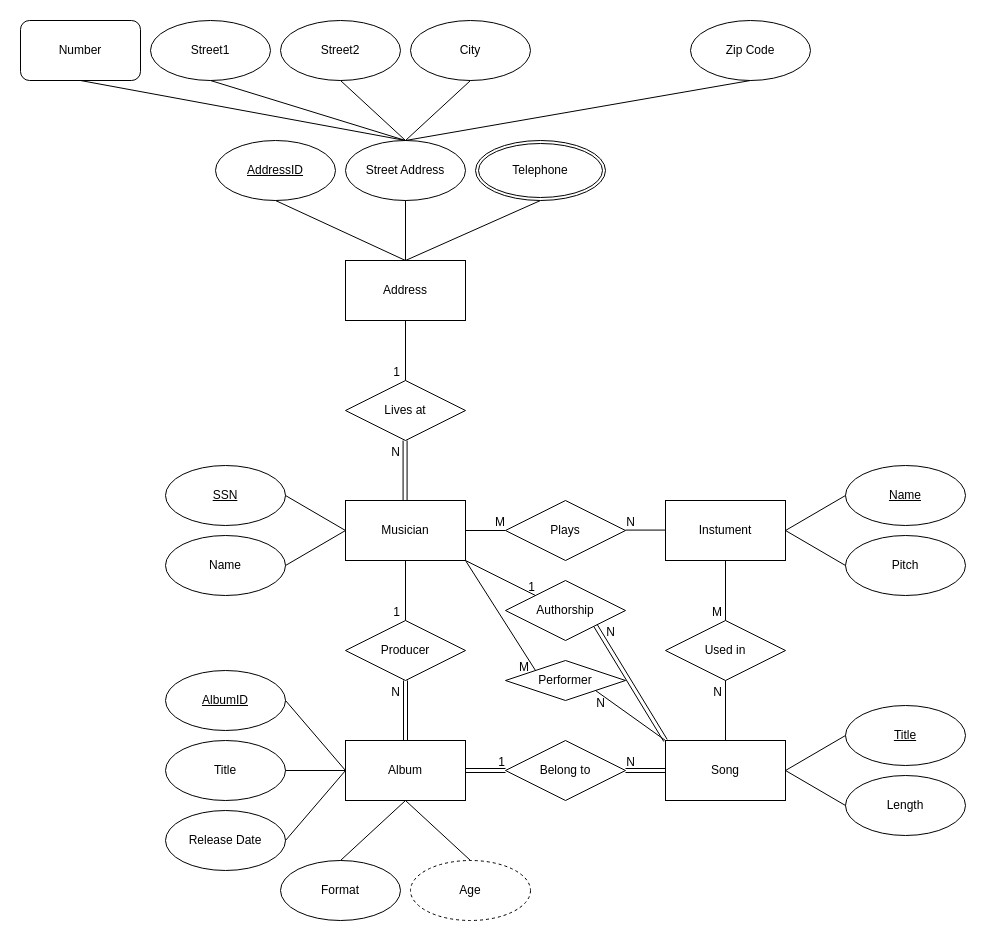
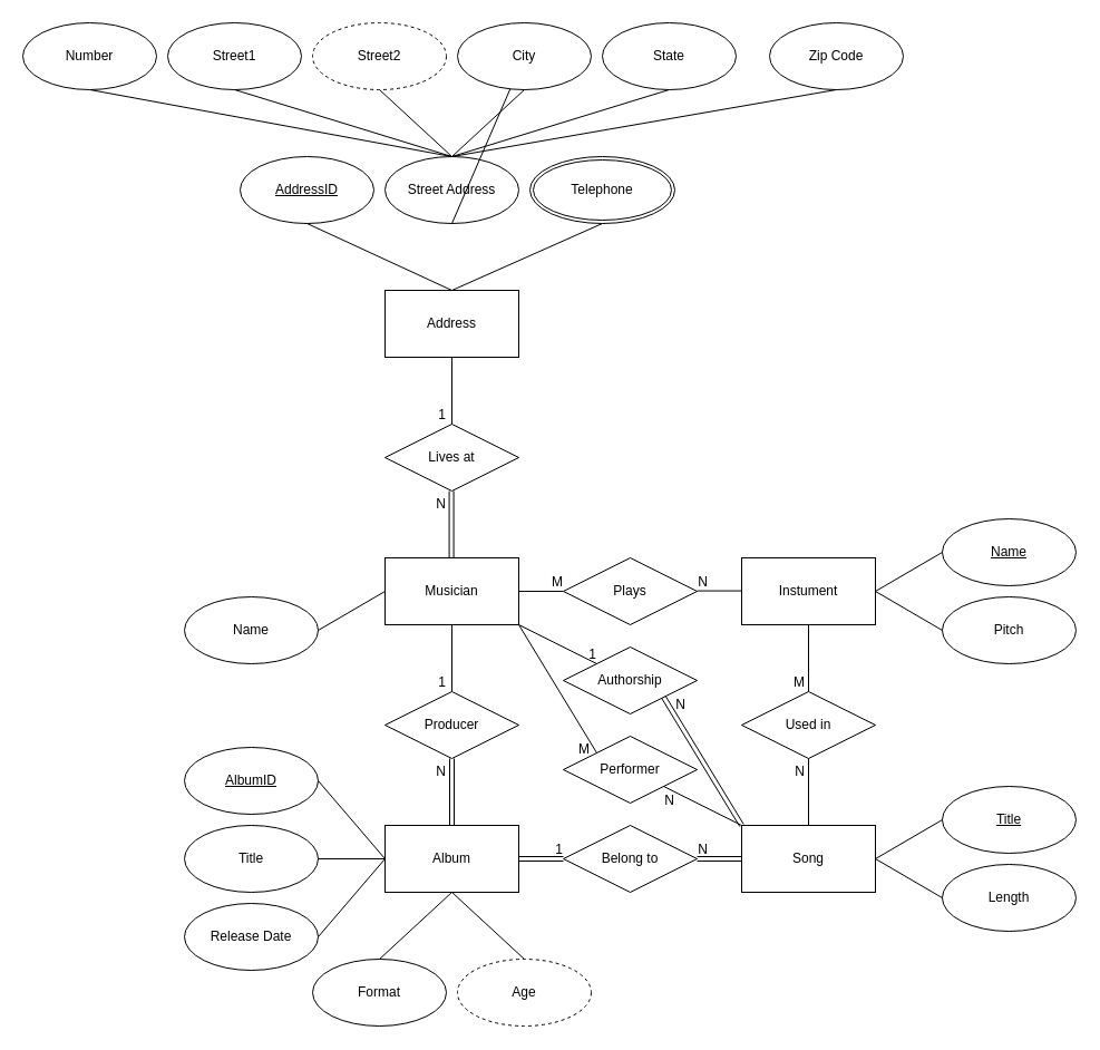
  <mxCell id="0" />
  <mxCell id="1" parent="0" />
  <mxCell id="2" value="Musician" style="rounded=0;whiteSpace=wrap;html=1;" vertex="1" parent="1"><mxGeometry x="345" y="500" width="120" height="60" as="geometry" /></mxCell>
  <mxCell id="3" value="Instument" style="rounded=0;whiteSpace=wrap;html=1;" vertex="1" parent="1"><mxGeometry x="665" y="500" width="120" height="60" as="geometry" /></mxCell>
  <mxCell id="4" value="Address" style="whiteSpace=wrap;html=1;" vertex="1" parent="1"><mxGeometry x="345" y="260" width="120" height="60" as="geometry" /></mxCell>
  <mxCell id="5" value="Song" style="whiteSpace=wrap;html=1;" vertex="1" parent="1"><mxGeometry x="665" y="740" width="120" height="60" as="geometry" /></mxCell>
  <mxCell id="6" value="Album" style="whiteSpace=wrap;html=1;" vertex="1" parent="1"><mxGeometry x="345" y="740" width="120" height="60" as="geometry" /></mxCell>
- <mxCell id="7" value="&lt;u&gt;SSN&lt;/u&gt;" style="ellipse;whiteSpace=wrap;html=1;" vertex="1" parent="1"><mxGeometry x="165" y="465" width="120" height="60" as="geometry" /></mxCell>
  <mxCell id="8" value="Name" style="ellipse;whiteSpace=wrap;html=1;" vertex="1" parent="1"><mxGeometry x="165" y="535" width="120" height="60" as="geometry" /></mxCell>
  <mxCell id="9" value="&lt;u&gt;AddressID&lt;/u&gt;" style="ellipse;whiteSpace=wrap;html=1;" vertex="1" parent="1"><mxGeometry x="215" y="140" width="120" height="60" as="geometry" /></mxCell>
- <mxCell id="10" value="Number" style="whiteSpace=wrap;html=1;rounded=1;" vertex="1" parent="1"><mxGeometry x="20" y="20" width="120" height="60" as="geometry" /></mxCell>
+ <mxCell id="10" value="Number" style="ellipse;whiteSpace=wrap;html=1;" vertex="1" parent="1"><mxGeometry x="20" y="20" width="120" height="60" as="geometry" /></mxCell>
  <mxCell id="11" value="Street1" style="ellipse;whiteSpace=wrap;html=1;" vertex="1" parent="1"><mxGeometry x="150" y="20" width="120" height="60" as="geometry" /></mxCell>
- <mxCell id="12" value="Street2" style="ellipse;whiteSpace=wrap;html=1;" vertex="1" parent="1"><mxGeometry x="280" y="20" width="120" height="60" as="geometry" /></mxCell>
+ <mxCell id="12" value="Street2" style="ellipse;whiteSpace=wrap;html=1;dashed=1;" vertex="1" parent="1"><mxGeometry x="280" y="20" width="120" height="60" as="geometry" /></mxCell>
  <mxCell id="13" value="City" style="ellipse;whiteSpace=wrap;html=1;" vertex="1" parent="1"><mxGeometry x="410" y="20" width="120" height="60" as="geometry" /></mxCell>
+ <mxCell id="14" value="State" style="ellipse;whiteSpace=wrap;html=1;" vertex="1" parent="1"><mxGeometry x="540" y="20" width="120" height="60" as="geometry" /></mxCell>
  <mxCell id="15" value="Zip Code" style="ellipse;whiteSpace=wrap;html=1;" vertex="1" parent="1"><mxGeometry x="690" y="20" width="120" height="60" as="geometry" /></mxCell>
  <mxCell id="16" value="&lt;u&gt;Name&lt;/u&gt;" style="ellipse;whiteSpace=wrap;html=1;" vertex="1" parent="1"><mxGeometry x="845" y="465" width="120" height="60" as="geometry" /></mxCell>
  <mxCell id="17" value="Pitch" style="ellipse;whiteSpace=wrap;html=1;" vertex="1" parent="1"><mxGeometry x="845" y="535" width="120" height="60" as="geometry" /></mxCell>
  <mxCell id="18" value="Length" style="ellipse;whiteSpace=wrap;html=1;" vertex="1" parent="1"><mxGeometry x="845" y="775" width="120" height="60" as="geometry" /></mxCell>
  <mxCell id="19" value="&lt;u&gt;Title&lt;/u&gt;" style="ellipse;whiteSpace=wrap;html=1;" vertex="1" parent="1"><mxGeometry x="845" y="705" width="120" height="60" as="geometry" /></mxCell>
  <mxCell id="20" value="&lt;u&gt;AlbumID&lt;/u&gt;" style="ellipse;whiteSpace=wrap;html=1;" vertex="1" parent="1"><mxGeometry x="165" y="670" width="120" height="60" as="geometry" /></mxCell>
  <mxCell id="21" value="Title" style="ellipse;whiteSpace=wrap;html=1;" vertex="1" parent="1"><mxGeometry x="165" y="740" width="120" height="60" as="geometry" /></mxCell>
  <mxCell id="22" value="Release Date" style="ellipse;whiteSpace=wrap;html=1;" vertex="1" parent="1"><mxGeometry x="165" y="810" width="120" height="60" as="geometry" /></mxCell>
  <mxCell id="23" value="Format" style="ellipse;whiteSpace=wrap;html=1;" vertex="1" parent="1"><mxGeometry x="280" y="860" width="120" height="60" as="geometry" /></mxCell>
  <mxCell id="24" value="Street Address" style="ellipse;whiteSpace=wrap;html=1;" vertex="1" parent="1"><mxGeometry x="345" y="140" width="120" height="60" as="geometry" /></mxCell>
  <mxCell id="25" value="" style="endArrow=none;html=1;rounded=0;exitX=0.5;exitY=1;exitDx=0;exitDy=0;entryX=0.5;entryY=0;entryDx=0;entryDy=0;" edge="1" parent="1" source="9" target="4"><mxGeometry relative="1" as="geometry"><mxPoint x="275" y="220" as="sourcePoint" /><mxPoint x="455" y="260" as="targetPoint" /></mxGeometry></mxCell>
- <mxCell id="26" value="" style="endArrow=none;html=1;rounded=0;exitX=0.5;exitY=1;exitDx=0;exitDy=0;entryX=0.5;entryY=0;entryDx=0;entryDy=0;" edge="1" parent="1" source="24" target="4"><mxGeometry relative="1" as="geometry"><mxPoint x="295" y="260" as="sourcePoint" /><mxPoint x="455" y="260" as="targetPoint" /></mxGeometry></mxCell>
+ <mxCell id="26" value="" style="endArrow=none;html=1;rounded=0;exitX=0.5;exitY=1;exitDx=0;exitDy=0;" edge="1" parent="1" source="24" target="13"><mxGeometry relative="1" as="geometry"><mxPoint x="295" y="260" as="sourcePoint" /><mxPoint x="455" y="260" as="targetPoint" /></mxGeometry></mxCell>
  <mxCell id="27" value="" style="endArrow=none;html=1;rounded=0;exitX=0.5;exitY=0;exitDx=0;exitDy=0;entryX=0.5;entryY=1;entryDx=0;entryDy=0;" edge="1" parent="1" source="4" target="34"><mxGeometry relative="1" as="geometry"><mxPoint x="465" y="240" as="sourcePoint" /><mxPoint x="625" y="240" as="targetPoint" /></mxGeometry></mxCell>
  <mxCell id="28" value="" style="endArrow=none;html=1;rounded=0;exitX=0.5;exitY=1;exitDx=0;exitDy=0;entryX=0.5;entryY=0;entryDx=0;entryDy=0;" edge="1" parent="1" source="10" target="24"><mxGeometry relative="1" as="geometry"><mxPoint x="125" y="120" as="sourcePoint" /><mxPoint x="285" y="120" as="targetPoint" /></mxGeometry></mxCell>
  <mxCell id="29" value="" style="endArrow=none;html=1;rounded=0;exitX=0.5;exitY=1;exitDx=0;exitDy=0;" edge="1" parent="1" source="11"><mxGeometry relative="1" as="geometry"><mxPoint x="90" y="90" as="sourcePoint" /><mxPoint x="405" y="140" as="targetPoint" /></mxGeometry></mxCell>
  <mxCell id="30" value="" style="endArrow=none;html=1;rounded=0;exitX=0.5;exitY=1;exitDx=0;exitDy=0;" edge="1" parent="1" source="12"><mxGeometry relative="1" as="geometry"><mxPoint x="100" y="100" as="sourcePoint" /><mxPoint x="405" y="140" as="targetPoint" /></mxGeometry></mxCell>
  <mxCell id="31" value="" style="endArrow=none;html=1;rounded=0;exitX=0.5;exitY=1;exitDx=0;exitDy=0;" edge="1" parent="1" source="13"><mxGeometry relative="1" as="geometry"><mxPoint x="350" y="90" as="sourcePoint" /><mxPoint x="405" y="140" as="targetPoint" /></mxGeometry></mxCell>
+ <mxCell id="32" value="" style="endArrow=none;html=1;rounded=0;exitX=0.5;exitY=1;exitDx=0;exitDy=0;entryX=0.5;entryY=0;entryDx=0;entryDy=0;" edge="1" parent="1" source="14" target="24"><mxGeometry relative="1" as="geometry"><mxPoint x="220" y="90" as="sourcePoint" /><mxPoint x="415" y="150" as="targetPoint" /></mxGeometry></mxCell>
  <mxCell id="33" value="" style="endArrow=none;html=1;rounded=0;exitX=0.5;exitY=1;exitDx=0;exitDy=0;" edge="1" parent="1" source="15"><mxGeometry relative="1" as="geometry"><mxPoint x="90" y="90" as="sourcePoint" /><mxPoint x="405" y="140" as="targetPoint" /></mxGeometry></mxCell>
  <mxCell id="34" value="Telephone" style="ellipse;shape=doubleEllipse;margin=3;whiteSpace=wrap;html=1;align=center;shadow=0;" vertex="1" parent="1"><mxGeometry x="475" y="140" width="130" height="60" as="geometry" /></mxCell>
  <mxCell id="35" value="" style="endArrow=none;html=1;rounded=0;exitX=1;exitY=0.5;exitDx=0;exitDy=0;entryX=0;entryY=0.5;entryDx=0;entryDy=0;" edge="1" parent="1" source="3" target="16"><mxGeometry relative="1" as="geometry"><mxPoint x="565" y="510" as="sourcePoint" /><mxPoint x="725" y="510" as="targetPoint" /></mxGeometry></mxCell>
  <mxCell id="36" value="" style="endArrow=none;html=1;rounded=0;exitX=1;exitY=0.5;exitDx=0;exitDy=0;entryX=0;entryY=0.5;entryDx=0;entryDy=0;" edge="1" parent="1" source="3" target="17"><mxGeometry relative="1" as="geometry"><mxPoint x="565" y="510" as="sourcePoint" /><mxPoint x="725" y="510" as="targetPoint" /></mxGeometry></mxCell>
- <mxCell id="37" value="" style="endArrow=none;html=1;rounded=0;exitX=1;exitY=0.5;exitDx=0;exitDy=0;entryX=0;entryY=0.5;entryDx=0;entryDy=0;" edge="1" parent="1" source="7" target="2"><mxGeometry relative="1" as="geometry"><mxPoint x="425" y="670" as="sourcePoint" /><mxPoint x="585" y="670" as="targetPoint" /></mxGeometry></mxCell>
  <mxCell id="38" value="" style="endArrow=none;html=1;rounded=0;exitX=1;exitY=0.5;exitDx=0;exitDy=0;entryX=0;entryY=0.5;entryDx=0;entryDy=0;" edge="1" parent="1" source="8" target="2"><mxGeometry relative="1" as="geometry"><mxPoint x="295" y="480" as="sourcePoint" /><mxPoint x="355" y="540" as="targetPoint" /></mxGeometry></mxCell>
  <mxCell id="39" value="" style="endArrow=none;html=1;rounded=0;exitX=1;exitY=0.5;exitDx=0;exitDy=0;entryX=0;entryY=0.5;entryDx=0;entryDy=0;" edge="1" parent="1" source="5" target="19"><mxGeometry relative="1" as="geometry"><mxPoint x="585" y="720" as="sourcePoint" /><mxPoint x="745" y="720" as="targetPoint" /></mxGeometry></mxCell>
  <mxCell id="40" value="" style="endArrow=none;html=1;rounded=0;exitX=1;exitY=0.5;exitDx=0;exitDy=0;entryX=0;entryY=0.5;entryDx=0;entryDy=0;" edge="1" parent="1" source="5" target="18"><mxGeometry relative="1" as="geometry"><mxPoint x="585" y="720" as="sourcePoint" /><mxPoint x="745" y="720" as="targetPoint" /></mxGeometry></mxCell>
  <mxCell id="41" value="Age" style="ellipse;whiteSpace=wrap;html=1;align=center;dashed=1;shadow=0;" vertex="1" parent="1"><mxGeometry x="410" y="860" width="120" height="60" as="geometry" /></mxCell>
  <mxCell id="42" value="" style="endArrow=none;html=1;rounded=0;exitX=1;exitY=0.5;exitDx=0;exitDy=0;entryX=0;entryY=0.5;entryDx=0;entryDy=0;" edge="1" parent="1" source="20" target="6"><mxGeometry relative="1" as="geometry"><mxPoint x="385" y="680" as="sourcePoint" /><mxPoint x="545" y="680" as="targetPoint" /></mxGeometry></mxCell>
  <mxCell id="43" value="" style="endArrow=none;html=1;rounded=0;exitX=1;exitY=0.5;exitDx=0;exitDy=0;entryX=0;entryY=0.5;entryDx=0;entryDy=0;" edge="1" parent="1" source="21" target="6"><mxGeometry relative="1" as="geometry"><mxPoint x="385" y="680" as="sourcePoint" /><mxPoint x="545" y="680" as="targetPoint" /></mxGeometry></mxCell>
  <mxCell id="44" value="" style="endArrow=none;html=1;rounded=0;exitX=1;exitY=0.5;exitDx=0;exitDy=0;entryX=0;entryY=0.5;entryDx=0;entryDy=0;" edge="1" parent="1" source="22" target="6"><mxGeometry relative="1" as="geometry"><mxPoint x="385" y="680" as="sourcePoint" /><mxPoint x="545" y="680" as="targetPoint" /></mxGeometry></mxCell>
  <mxCell id="45" value="" style="endArrow=none;html=1;rounded=0;exitX=0.5;exitY=0;exitDx=0;exitDy=0;" edge="1" parent="1" source="23"><mxGeometry relative="1" as="geometry"><mxPoint x="385" y="680" as="sourcePoint" /><mxPoint x="405" y="800" as="targetPoint" /></mxGeometry></mxCell>
  <mxCell id="46" value="" style="endArrow=none;html=1;rounded=0;exitX=0.5;exitY=0;exitDx=0;exitDy=0;entryX=0.5;entryY=1;entryDx=0;entryDy=0;" edge="1" parent="1" source="41" target="6"><mxGeometry relative="1" as="geometry"><mxPoint x="385" y="680" as="sourcePoint" /><mxPoint x="545" y="680" as="targetPoint" /></mxGeometry></mxCell>
  <mxCell id="47" value="Lives at" style="shape=rhombus;perimeter=rhombusPerimeter;whiteSpace=wrap;html=1;align=center;shadow=0;" vertex="1" parent="1"><mxGeometry x="345" y="380" width="120" height="60" as="geometry" /></mxCell>
  <mxCell id="48" value="Plays" style="shape=rhombus;perimeter=rhombusPerimeter;whiteSpace=wrap;html=1;align=center;shadow=0;" vertex="1" parent="1"><mxGeometry x="505" y="500" width="120" height="60" as="geometry" /></mxCell>
  <mxCell id="49" value="Used in" style="shape=rhombus;perimeter=rhombusPerimeter;whiteSpace=wrap;html=1;align=center;shadow=0;" vertex="1" parent="1"><mxGeometry x="665" y="620" width="120" height="60" as="geometry" /></mxCell>
  <mxCell id="50" value="Authorship" style="shape=rhombus;perimeter=rhombusPerimeter;whiteSpace=wrap;html=1;align=center;shadow=0;" vertex="1" parent="1"><mxGeometry x="505" y="580" width="120" height="60" as="geometry" /></mxCell>
- <mxCell id="51" value="Performer" style="shape=rhombus;perimeter=rhombusPerimeter;whiteSpace=wrap;html=1;align=center;shadow=0;" vertex="1" parent="1"><mxGeometry x="505" y="660" width="120" height="40" as="geometry" /></mxCell>
+ <mxCell id="51" value="Performer" style="shape=rhombus;perimeter=rhombusPerimeter;whiteSpace=wrap;html=1;align=center;shadow=0;" vertex="1" parent="1"><mxGeometry x="505" y="660" width="120" height="60" as="geometry" /></mxCell>
  <mxCell id="52" value="Producer" style="shape=rhombus;perimeter=rhombusPerimeter;whiteSpace=wrap;html=1;align=center;shadow=0;" vertex="1" parent="1"><mxGeometry x="345" y="620" width="120" height="60" as="geometry" /></mxCell>
  <mxCell id="53" value="Belong to" style="shape=rhombus;perimeter=rhombusPerimeter;whiteSpace=wrap;html=1;align=center;shadow=0;" vertex="1" parent="1"><mxGeometry x="505" y="740" width="120" height="60" as="geometry" /></mxCell>
  <mxCell id="54" value="" style="shape=link;html=1;rounded=0;entryX=0.5;entryY=1;entryDx=0;entryDy=0;exitX=0.5;exitY=0;exitDx=0;exitDy=0;" edge="1" parent="1"><mxGeometry relative="1" as="geometry"><mxPoint x="404.58" y="500" as="sourcePoint" /><mxPoint x="404.58" y="440" as="targetPoint" /></mxGeometry></mxCell>
  <mxCell id="55" value="N" style="resizable=0;html=1;align=right;verticalAlign=bottom;shadow=0;" connectable="0" vertex="1" parent="54"><mxGeometry x="1" relative="1" as="geometry"><mxPoint x="-5" y="20" as="offset" /></mxGeometry></mxCell>
  <mxCell id="56" value="" style="endArrow=none;html=1;rounded=0;exitX=0.5;exitY=1;exitDx=0;exitDy=0;entryX=0.5;entryY=0;entryDx=0;entryDy=0;" edge="1" parent="1" source="4" target="47"><mxGeometry relative="1" as="geometry"><mxPoint x="455" y="410" as="sourcePoint" /><mxPoint x="475" y="340" as="targetPoint" /></mxGeometry></mxCell>
  <mxCell id="57" value="1" style="resizable=0;html=1;align=right;verticalAlign=bottom;shadow=0;" connectable="0" vertex="1" parent="56"><mxGeometry x="1" relative="1" as="geometry"><mxPoint x="-5" as="offset" /></mxGeometry></mxCell>
  <mxCell id="58" value="" style="shape=link;html=1;rounded=0;entryX=0.5;entryY=1;entryDx=0;entryDy=0;exitX=0.5;exitY=0;exitDx=0;exitDy=0;" edge="1" parent="1" source="6" target="52"><mxGeometry relative="1" as="geometry"><mxPoint x="475" y="700" as="sourcePoint" /><mxPoint x="585" y="570" as="targetPoint" /></mxGeometry></mxCell>
  <mxCell id="59" value="N" style="resizable=0;html=1;align=right;verticalAlign=bottom;shadow=0;" connectable="0" vertex="1" parent="58"><mxGeometry x="1" relative="1" as="geometry"><mxPoint x="-5" y="20" as="offset" /></mxGeometry></mxCell>
  <mxCell id="60" value="" style="endArrow=none;html=1;rounded=0;exitX=0.5;exitY=1;exitDx=0;exitDy=0;" edge="1" parent="1" source="2"><mxGeometry relative="1" as="geometry"><mxPoint x="365" y="580" as="sourcePoint" /><mxPoint x="405" y="620" as="targetPoint" /></mxGeometry></mxCell>
  <mxCell id="61" value="1" style="resizable=0;html=1;align=right;verticalAlign=bottom;shadow=0;" connectable="0" vertex="1" parent="60"><mxGeometry x="1" relative="1" as="geometry"><mxPoint x="-5" as="offset" /></mxGeometry></mxCell>
  <mxCell id="62" value="" style="endArrow=none;html=1;rounded=0;entryX=1;entryY=0.5;entryDx=0;entryDy=0;exitX=0;exitY=0.5;exitDx=0;exitDy=0;" edge="1" parent="1"><mxGeometry relative="1" as="geometry"><mxPoint x="665" y="529.58" as="sourcePoint" /><mxPoint x="625" y="529.58" as="targetPoint" /></mxGeometry></mxCell>
  <mxCell id="63" value="N" style="resizable=0;html=1;align=right;verticalAlign=bottom;shadow=0;" connectable="0" vertex="1" parent="62"><mxGeometry x="1" relative="1" as="geometry"><mxPoint x="10" as="offset" /></mxGeometry></mxCell>
  <mxCell id="64" value="" style="endArrow=none;html=1;rounded=0;exitX=0.5;exitY=1;exitDx=0;exitDy=0;entryX=0.5;entryY=0;entryDx=0;entryDy=0;" edge="1" parent="1" source="3" target="49"><mxGeometry relative="1" as="geometry"><mxPoint x="575" y="670" as="sourcePoint" /><mxPoint x="735" y="670" as="targetPoint" /></mxGeometry></mxCell>
  <mxCell id="65" value="M" style="resizable=0;html=1;align=right;verticalAlign=bottom;shadow=0;" connectable="0" vertex="1" parent="64"><mxGeometry x="1" relative="1" as="geometry"><mxPoint x="-3" as="offset" /></mxGeometry></mxCell>
  <mxCell id="66" value="" style="endArrow=none;html=1;rounded=0;exitX=1;exitY=1;exitDx=0;exitDy=0;entryX=0;entryY=0;entryDx=0;entryDy=0;" edge="1" parent="1" source="2" target="50"><mxGeometry relative="1" as="geometry"><mxPoint x="495" y="560" as="sourcePoint" /><mxPoint x="485" y="600" as="targetPoint" /></mxGeometry></mxCell>
  <mxCell id="67" value="1" style="resizable=0;html=1;align=right;verticalAlign=bottom;shadow=0;" connectable="0" vertex="1" parent="66"><mxGeometry x="1" relative="1" as="geometry" /></mxCell>
  <mxCell id="68" value="" style="shape=link;html=1;rounded=0;exitX=0;exitY=0;exitDx=0;exitDy=0;entryX=1;entryY=1;entryDx=0;entryDy=0;" edge="1" parent="1" source="5" target="50"><mxGeometry relative="1" as="geometry"><mxPoint x="495" y="560" as="sourcePoint" /><mxPoint x="635" y="620" as="targetPoint" /></mxGeometry></mxCell>
  <mxCell id="69" value="N" style="resizable=0;html=1;align=right;verticalAlign=bottom;shadow=0;" connectable="0" vertex="1" parent="68"><mxGeometry x="1" relative="1" as="geometry"><mxPoint x="20" y="15" as="offset" /></mxGeometry></mxCell>
  <mxCell id="70" value="" style="endArrow=none;html=1;rounded=0;exitX=1;exitY=1;exitDx=0;exitDy=0;entryX=0;entryY=0;entryDx=0;entryDy=0;" edge="1" parent="1" source="2" target="51"><mxGeometry relative="1" as="geometry"><mxPoint x="495" y="560" as="sourcePoint" /><mxPoint x="655" y="560" as="targetPoint" /></mxGeometry></mxCell>
  <mxCell id="71" value="M" style="resizable=0;html=1;align=right;verticalAlign=bottom;shadow=0;" connectable="0" vertex="1" parent="70"><mxGeometry x="1" relative="1" as="geometry"><mxPoint x="-6" y="5" as="offset" /></mxGeometry></mxCell>
  <mxCell id="72" value="" style="endArrow=none;html=1;rounded=0;entryX=1;entryY=1;entryDx=0;entryDy=0;exitX=0;exitY=0;exitDx=0;exitDy=0;" edge="1" parent="1" source="5" target="51"><mxGeometry relative="1" as="geometry"><mxPoint x="495" y="560" as="sourcePoint" /><mxPoint x="655" y="560" as="targetPoint" /></mxGeometry></mxCell>
  <mxCell id="73" value="N" style="resizable=0;html=1;align=right;verticalAlign=bottom;shadow=0;" connectable="0" vertex="1" parent="72"><mxGeometry x="1" relative="1" as="geometry"><mxPoint x="10" y="21" as="offset" /></mxGeometry></mxCell>
  <mxCell id="74" value="" style="shape=link;html=1;rounded=0;exitX=1;exitY=0.5;exitDx=0;exitDy=0;entryX=0;entryY=0.5;entryDx=0;entryDy=0;" edge="1" parent="1" source="6" target="53"><mxGeometry relative="1" as="geometry"><mxPoint x="455" y="560" as="sourcePoint" /><mxPoint x="615" y="560" as="targetPoint" /></mxGeometry></mxCell>
  <mxCell id="75" value="1" style="resizable=0;html=1;align=right;verticalAlign=bottom;shadow=0;" connectable="0" vertex="1" parent="74"><mxGeometry x="1" relative="1" as="geometry" /></mxCell>
  <mxCell id="76" value="" style="endArrow=none;html=1;rounded=0;exitX=0.5;exitY=0;exitDx=0;exitDy=0;entryX=0.5;entryY=1;entryDx=0;entryDy=0;" edge="1" parent="1" source="5" target="49"><mxGeometry relative="1" as="geometry"><mxPoint x="605" y="630" as="sourcePoint" /><mxPoint x="765" y="630" as="targetPoint" /></mxGeometry></mxCell>
  <mxCell id="77" value="N" style="resizable=0;html=1;align=right;verticalAlign=bottom;shadow=0;" connectable="0" vertex="1" parent="76"><mxGeometry x="1" relative="1" as="geometry"><mxPoint x="-3" y="20" as="offset" /></mxGeometry></mxCell>
  <mxCell id="78" value="" style="endArrow=none;html=1;rounded=0;exitX=1;exitY=0.5;exitDx=0;exitDy=0;entryX=0;entryY=0.5;entryDx=0;entryDy=0;" edge="1" parent="1" source="2" target="48"><mxGeometry relative="1" as="geometry"><mxPoint x="445" y="560" as="sourcePoint" /><mxPoint x="605" y="560" as="targetPoint" /></mxGeometry></mxCell>
  <mxCell id="79" value="M" style="resizable=0;html=1;align=right;verticalAlign=bottom;shadow=0;" connectable="0" vertex="1" parent="78"><mxGeometry x="1" relative="1" as="geometry" /></mxCell>
  <mxCell id="80" value="" style="shape=link;html=1;rounded=0;exitX=0;exitY=0.5;exitDx=0;exitDy=0;entryX=1;entryY=0.5;entryDx=0;entryDy=0;" edge="1" parent="1" source="5" target="53"><mxGeometry relative="1" as="geometry"><mxPoint x="445" y="560" as="sourcePoint" /><mxPoint x="605" y="560" as="targetPoint" /></mxGeometry></mxCell>
  <mxCell id="81" value="N" style="resizable=0;html=1;align=right;verticalAlign=bottom;shadow=0;" connectable="0" vertex="1" parent="80"><mxGeometry x="1" relative="1" as="geometry"><mxPoint x="10" as="offset" /></mxGeometry></mxCell>
